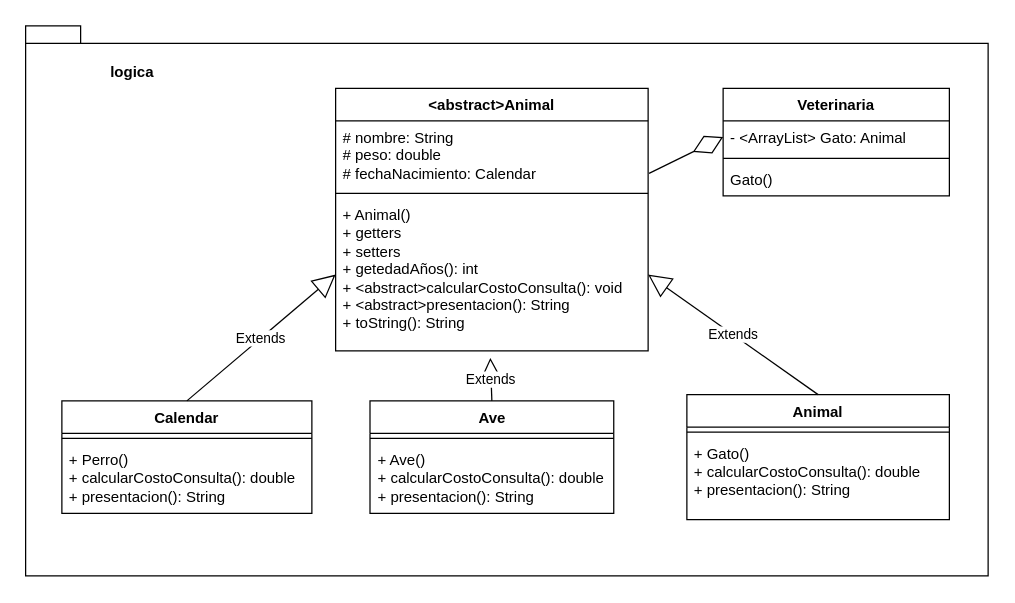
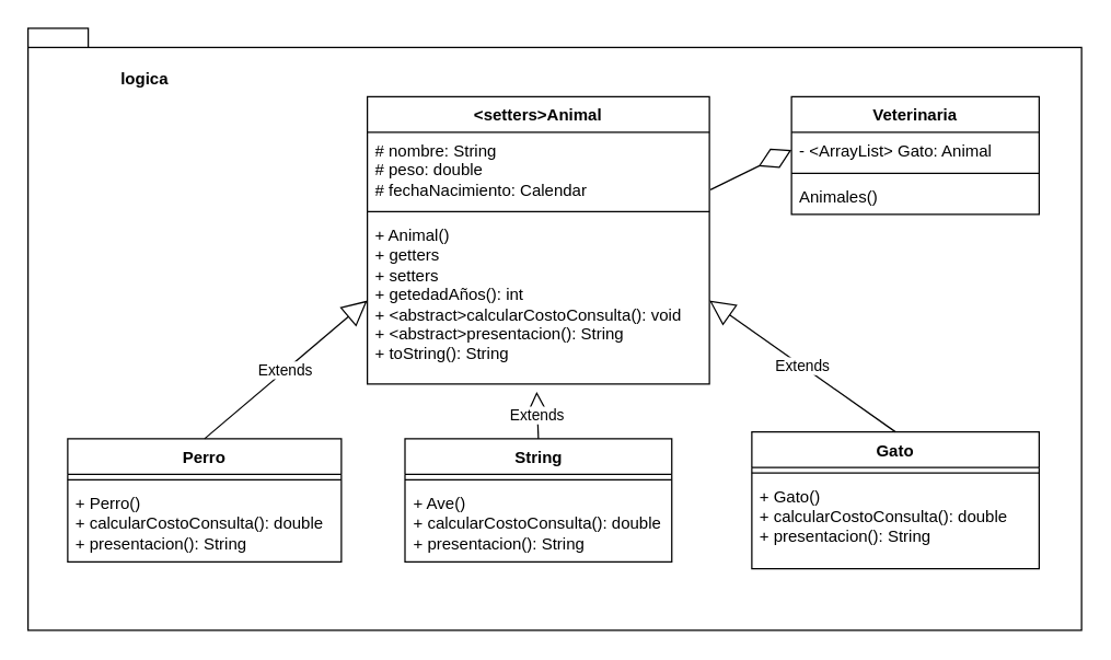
  <mxCell id="0" />
  <mxCell id="1" parent="0" />
  <mxCell id="2" value="" style="shape=folder;fontStyle=1;spacingTop=10;tabWidth=40;tabHeight=14;tabPosition=left;html=1;whiteSpace=wrap;" parent="1" vertex="1"><mxGeometry x="20" y="20" width="770" height="440" as="geometry" /></mxCell>
- <mxCell id="3" value="&amp;lt;abstract&amp;gt;Animal" style="swimlane;fontStyle=1;align=center;verticalAlign=top;childLayout=stackLayout;horizontal=1;startSize=26;horizontalStack=0;resizeParent=1;resizeParentMax=0;resizeLast=0;collapsible=1;marginBottom=0;whiteSpace=wrap;html=1;" parent="1" vertex="1"><mxGeometry x="268" y="70" width="250" height="210" as="geometry" /></mxCell>
+ <mxCell id="3" value="&amp;lt;setters&amp;gt;Animal" style="swimlane;fontStyle=1;align=center;verticalAlign=top;childLayout=stackLayout;horizontal=1;startSize=26;horizontalStack=0;resizeParent=1;resizeParentMax=0;resizeLast=0;collapsible=1;marginBottom=0;whiteSpace=wrap;html=1;" parent="1" vertex="1"><mxGeometry x="268" y="70" width="250" height="210" as="geometry" /></mxCell>
  <mxCell id="4" value="# nombre: String&lt;div&gt;# peso: double&lt;/div&gt;&lt;div&gt;# fechaNacimiento: Calendar&lt;/div&gt;" style="text;strokeColor=none;fillColor=none;align=left;verticalAlign=top;spacingLeft=4;spacingRight=4;overflow=hidden;rotatable=0;points=[[0,0.5],[1,0.5]];portConstraint=eastwest;whiteSpace=wrap;html=1;" parent="3" vertex="1"><mxGeometry y="26" width="250" height="54" as="geometry" /></mxCell>
  <mxCell id="5" value="" style="line;strokeWidth=1;fillColor=none;align=left;verticalAlign=middle;spacingTop=-1;spacingLeft=3;spacingRight=3;rotatable=0;labelPosition=right;points=[];portConstraint=eastwest;strokeColor=inherit;" parent="3" vertex="1"><mxGeometry y="80" width="250" height="8" as="geometry" /></mxCell>
  <mxCell id="6" value="+ Animal()&lt;div&gt;+ getters&lt;/div&gt;&lt;div&gt;+ setters&lt;/div&gt;&lt;div&gt;+ getedadAños(): int&lt;span style=&quot;white-space: pre;&quot;&gt;&#09;&lt;/span&gt;&lt;/div&gt;&lt;div&gt;+ &amp;lt;abstract&amp;gt;calcularCostoConsulta(): void&lt;/div&gt;&lt;div&gt;+ &amp;lt;abstract&amp;gt;presentacion(): String&lt;/div&gt;&lt;div&gt;+ toString(): String&amp;nbsp;&lt;/div&gt;" style="text;strokeColor=none;fillColor=none;align=left;verticalAlign=top;spacingLeft=4;spacingRight=4;overflow=hidden;rotatable=0;points=[[0,0.5],[1,0.5]];portConstraint=eastwest;whiteSpace=wrap;html=1;" parent="3" vertex="1"><mxGeometry y="88" width="250" height="122" as="geometry" /></mxCell>
- <mxCell id="7" value="Ave" style="swimlane;fontStyle=1;align=center;verticalAlign=top;childLayout=stackLayout;horizontal=1;startSize=26;horizontalStack=0;resizeParent=1;resizeParentMax=0;resizeLast=0;collapsible=1;marginBottom=0;whiteSpace=wrap;html=1;" parent="1" vertex="1"><mxGeometry x="295.5" y="320" width="195" height="90" as="geometry" /></mxCell>
+ <mxCell id="7" value="String" style="swimlane;fontStyle=1;align=center;verticalAlign=top;childLayout=stackLayout;horizontal=1;startSize=26;horizontalStack=0;resizeParent=1;resizeParentMax=0;resizeLast=0;collapsible=1;marginBottom=0;whiteSpace=wrap;html=1;" parent="1" vertex="1"><mxGeometry x="295.5" y="320" width="195" height="90" as="geometry" /></mxCell>
  <mxCell id="8" value="" style="line;strokeWidth=1;fillColor=none;align=left;verticalAlign=middle;spacingTop=-1;spacingLeft=3;spacingRight=3;rotatable=0;labelPosition=right;points=[];portConstraint=eastwest;strokeColor=inherit;" parent="7" vertex="1"><mxGeometry y="26" width="195" height="8" as="geometry" /></mxCell>
  <mxCell id="9" value="+ Ave()&lt;div&gt;+ calcularCostoConsulta(): double&lt;/div&gt;&lt;div&gt;+ presentacion(): String&lt;/div&gt;" style="text;strokeColor=none;fillColor=none;align=left;verticalAlign=top;spacingLeft=4;spacingRight=4;overflow=hidden;rotatable=0;points=[[0,0.5],[1,0.5]];portConstraint=eastwest;whiteSpace=wrap;html=1;" parent="7" vertex="1"><mxGeometry y="34" width="195" height="56" as="geometry" /></mxCell>
- <mxCell id="10" value="Calendar" style="swimlane;fontStyle=1;align=center;verticalAlign=top;childLayout=stackLayout;horizontal=1;startSize=26;horizontalStack=0;resizeParent=1;resizeParentMax=0;resizeLast=0;collapsible=1;marginBottom=0;whiteSpace=wrap;html=1;" parent="1" vertex="1"><mxGeometry x="49" y="320" width="200" height="90" as="geometry" /></mxCell>
+ <mxCell id="10" value="Perro" style="swimlane;fontStyle=1;align=center;verticalAlign=top;childLayout=stackLayout;horizontal=1;startSize=26;horizontalStack=0;resizeParent=1;resizeParentMax=0;resizeLast=0;collapsible=1;marginBottom=0;whiteSpace=wrap;html=1;" parent="1" vertex="1"><mxGeometry x="49" y="320" width="200" height="90" as="geometry" /></mxCell>
  <mxCell id="11" value="" style="line;strokeWidth=1;fillColor=none;align=left;verticalAlign=middle;spacingTop=-1;spacingLeft=3;spacingRight=3;rotatable=0;labelPosition=right;points=[];portConstraint=eastwest;strokeColor=inherit;" parent="10" vertex="1"><mxGeometry y="26" width="200" height="8" as="geometry" /></mxCell>
  <mxCell id="12" value="+ Perro()&lt;div&gt;+ calcularCostoConsulta(): double&lt;br&gt;&lt;div&gt;+ presentacion(): String&amp;nbsp;&lt;/div&gt;&lt;div&gt;&lt;br&gt;&lt;/div&gt;&lt;/div&gt;" style="text;strokeColor=none;fillColor=none;align=left;verticalAlign=top;spacingLeft=4;spacingRight=4;overflow=hidden;rotatable=0;points=[[0,0.5],[1,0.5]];portConstraint=eastwest;whiteSpace=wrap;html=1;" parent="10" vertex="1"><mxGeometry y="34" width="200" height="56" as="geometry" /></mxCell>
- <mxCell id="13" value="Animal" style="swimlane;fontStyle=1;align=center;verticalAlign=top;childLayout=stackLayout;horizontal=1;startSize=26;horizontalStack=0;resizeParent=1;resizeParentMax=0;resizeLast=0;collapsible=1;marginBottom=0;whiteSpace=wrap;html=1;" parent="1" vertex="1"><mxGeometry x="549" y="315" width="210" height="100" as="geometry" /></mxCell>
+ <mxCell id="13" value="Gato" style="swimlane;fontStyle=1;align=center;verticalAlign=top;childLayout=stackLayout;horizontal=1;startSize=26;horizontalStack=0;resizeParent=1;resizeParentMax=0;resizeLast=0;collapsible=1;marginBottom=0;whiteSpace=wrap;html=1;" parent="1" vertex="1"><mxGeometry x="549" y="315" width="210" height="100" as="geometry" /></mxCell>
  <mxCell id="14" value="" style="line;strokeWidth=1;fillColor=none;align=left;verticalAlign=middle;spacingTop=-1;spacingLeft=3;spacingRight=3;rotatable=0;labelPosition=right;points=[];portConstraint=eastwest;strokeColor=inherit;" parent="13" vertex="1"><mxGeometry y="26" width="210" height="8" as="geometry" /></mxCell>
  <mxCell id="15" value="+ Gato()&lt;div&gt;+&amp;nbsp;calcularCostoConsulta(): double&lt;/div&gt;&lt;div&gt;+ presentacion(): String&lt;/div&gt;" style="text;strokeColor=none;fillColor=none;align=left;verticalAlign=top;spacingLeft=4;spacingRight=4;overflow=hidden;rotatable=0;points=[[0,0.5],[1,0.5]];portConstraint=eastwest;whiteSpace=wrap;html=1;" parent="13" vertex="1"><mxGeometry y="34" width="210" height="66" as="geometry" /></mxCell>
  <mxCell id="16" value="Extends" style="endArrow=block;endSize=16;endFill=0;html=1;rounded=0;exitX=0.5;exitY=0;exitDx=0;exitDy=0;entryX=0;entryY=0.5;entryDx=0;entryDy=0;" parent="1" source="10" target="6" edge="1"><mxGeometry width="160" relative="1" as="geometry"><mxPoint x="309" y="300" as="sourcePoint" /><mxPoint x="469" y="300" as="targetPoint" /></mxGeometry></mxCell>
  <mxCell id="17" value="Extends" style="endArrow=block;endSize=16;endFill=0;html=1;rounded=0;exitX=0.5;exitY=0;exitDx=0;exitDy=0;entryX=1;entryY=0.5;entryDx=0;entryDy=0;" parent="1" source="13" target="6" edge="1"><mxGeometry width="160" relative="1" as="geometry"><mxPoint x="539" y="283" as="sourcePoint" /><mxPoint x="696" y="190" as="targetPoint" /></mxGeometry></mxCell>
  <mxCell id="18" value="Extends" style="endArrow=block;endSize=16;endFill=0;html=1;rounded=0;exitX=0.5;exitY=0;exitDx=0;exitDy=0;entryX=0.495;entryY=1.046;entryDx=0;entryDy=0;entryPerimeter=0;" parent="1" source="7" target="6" edge="1"><mxGeometry width="160" relative="1" as="geometry"><mxPoint x="279" y="363" as="sourcePoint" /><mxPoint x="436" y="270" as="targetPoint" /></mxGeometry></mxCell>
  <mxCell id="19" value="logica" style="text;align=center;fontStyle=1;verticalAlign=middle;spacingLeft=3;spacingRight=3;strokeColor=none;rotatable=0;points=[[0,0.5],[1,0.5]];portConstraint=eastwest;html=1;" parent="1" vertex="1"><mxGeometry x="65" y="44" width="80" height="26" as="geometry" /></mxCell>
  <mxCell id="20" value="Veterinaria" style="swimlane;fontStyle=1;align=center;verticalAlign=top;childLayout=stackLayout;horizontal=1;startSize=26;horizontalStack=0;resizeParent=1;resizeParentMax=0;resizeLast=0;collapsible=1;marginBottom=0;whiteSpace=wrap;html=1;" parent="1" vertex="1"><mxGeometry x="578" y="70" width="181" height="86" as="geometry" /></mxCell>
  <mxCell id="21" value="- &amp;lt;ArrayList&amp;gt; Gato: Animal" style="text;strokeColor=none;fillColor=none;align=left;verticalAlign=top;spacingLeft=4;spacingRight=4;overflow=hidden;rotatable=0;points=[[0,0.5],[1,0.5]];portConstraint=eastwest;whiteSpace=wrap;html=1;" parent="20" vertex="1"><mxGeometry y="26" width="181" height="26" as="geometry" /></mxCell>
  <mxCell id="22" value="" style="line;strokeWidth=1;fillColor=none;align=left;verticalAlign=middle;spacingTop=-1;spacingLeft=3;spacingRight=3;rotatable=0;labelPosition=right;points=[];portConstraint=eastwest;strokeColor=inherit;" parent="20" vertex="1"><mxGeometry y="52" width="181" height="8" as="geometry" /></mxCell>
- <mxCell id="23" value="Gato()" style="text;strokeColor=none;fillColor=none;align=left;verticalAlign=top;spacingLeft=4;spacingRight=4;overflow=hidden;rotatable=0;points=[[0,0.5],[1,0.5]];portConstraint=eastwest;whiteSpace=wrap;html=1;" parent="20" vertex="1"><mxGeometry y="60" width="181" height="26" as="geometry" /></mxCell>
+ <mxCell id="23" value="Animales()" style="text;strokeColor=none;fillColor=none;align=left;verticalAlign=top;spacingLeft=4;spacingRight=4;overflow=hidden;rotatable=0;points=[[0,0.5],[1,0.5]];portConstraint=eastwest;whiteSpace=wrap;html=1;" parent="20" vertex="1"><mxGeometry y="60" width="181" height="26" as="geometry" /></mxCell>
  <mxCell id="24" value="" style="endArrow=diamondThin;endFill=0;endSize=24;html=1;rounded=0;entryX=0;entryY=0.5;entryDx=0;entryDy=0;exitX=1.003;exitY=0.778;exitDx=0;exitDy=0;exitPerimeter=0;" edge="1" parent="1" source="4" target="21"><mxGeometry width="160" relative="1" as="geometry"><mxPoint x="470" y="180" as="sourcePoint" /><mxPoint x="630" y="180" as="targetPoint" /></mxGeometry></mxCell>
